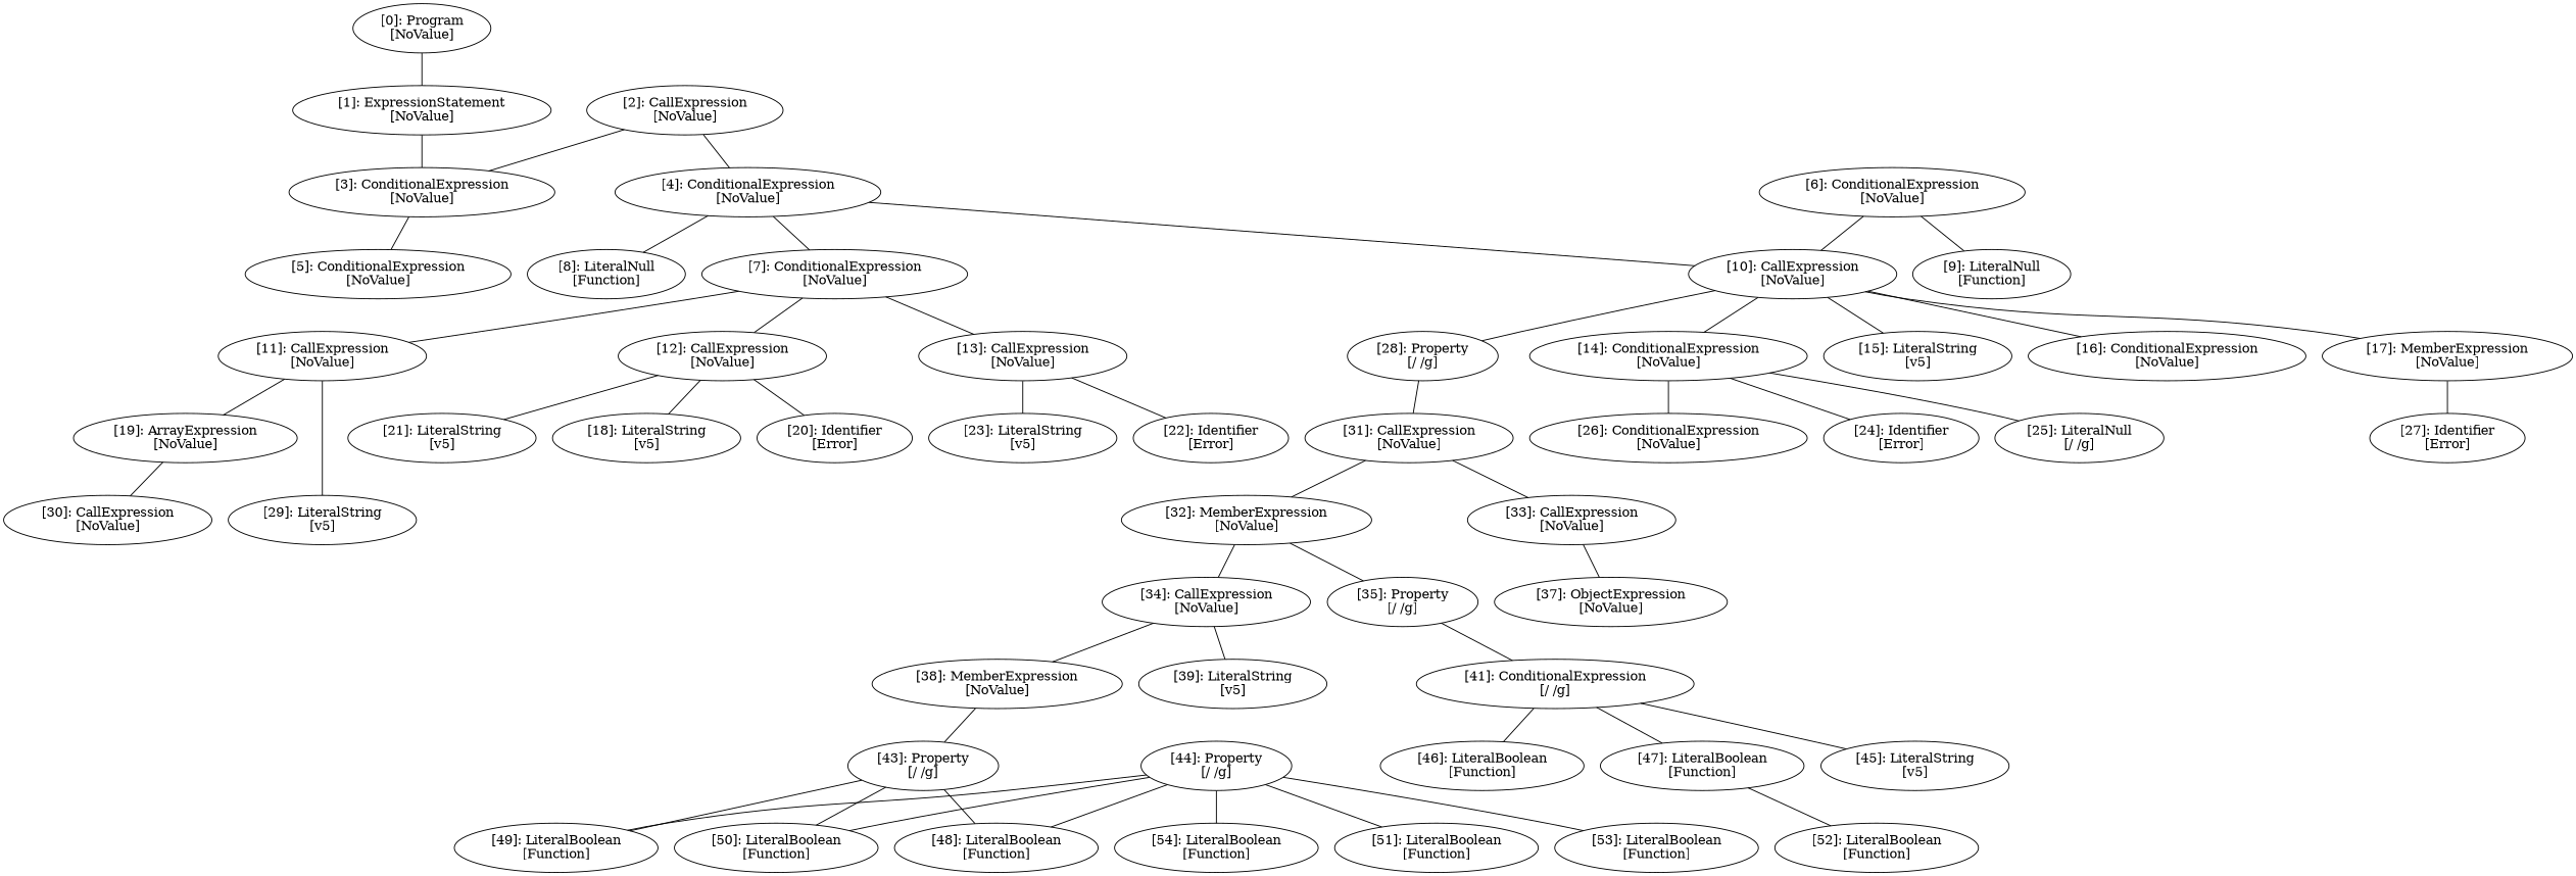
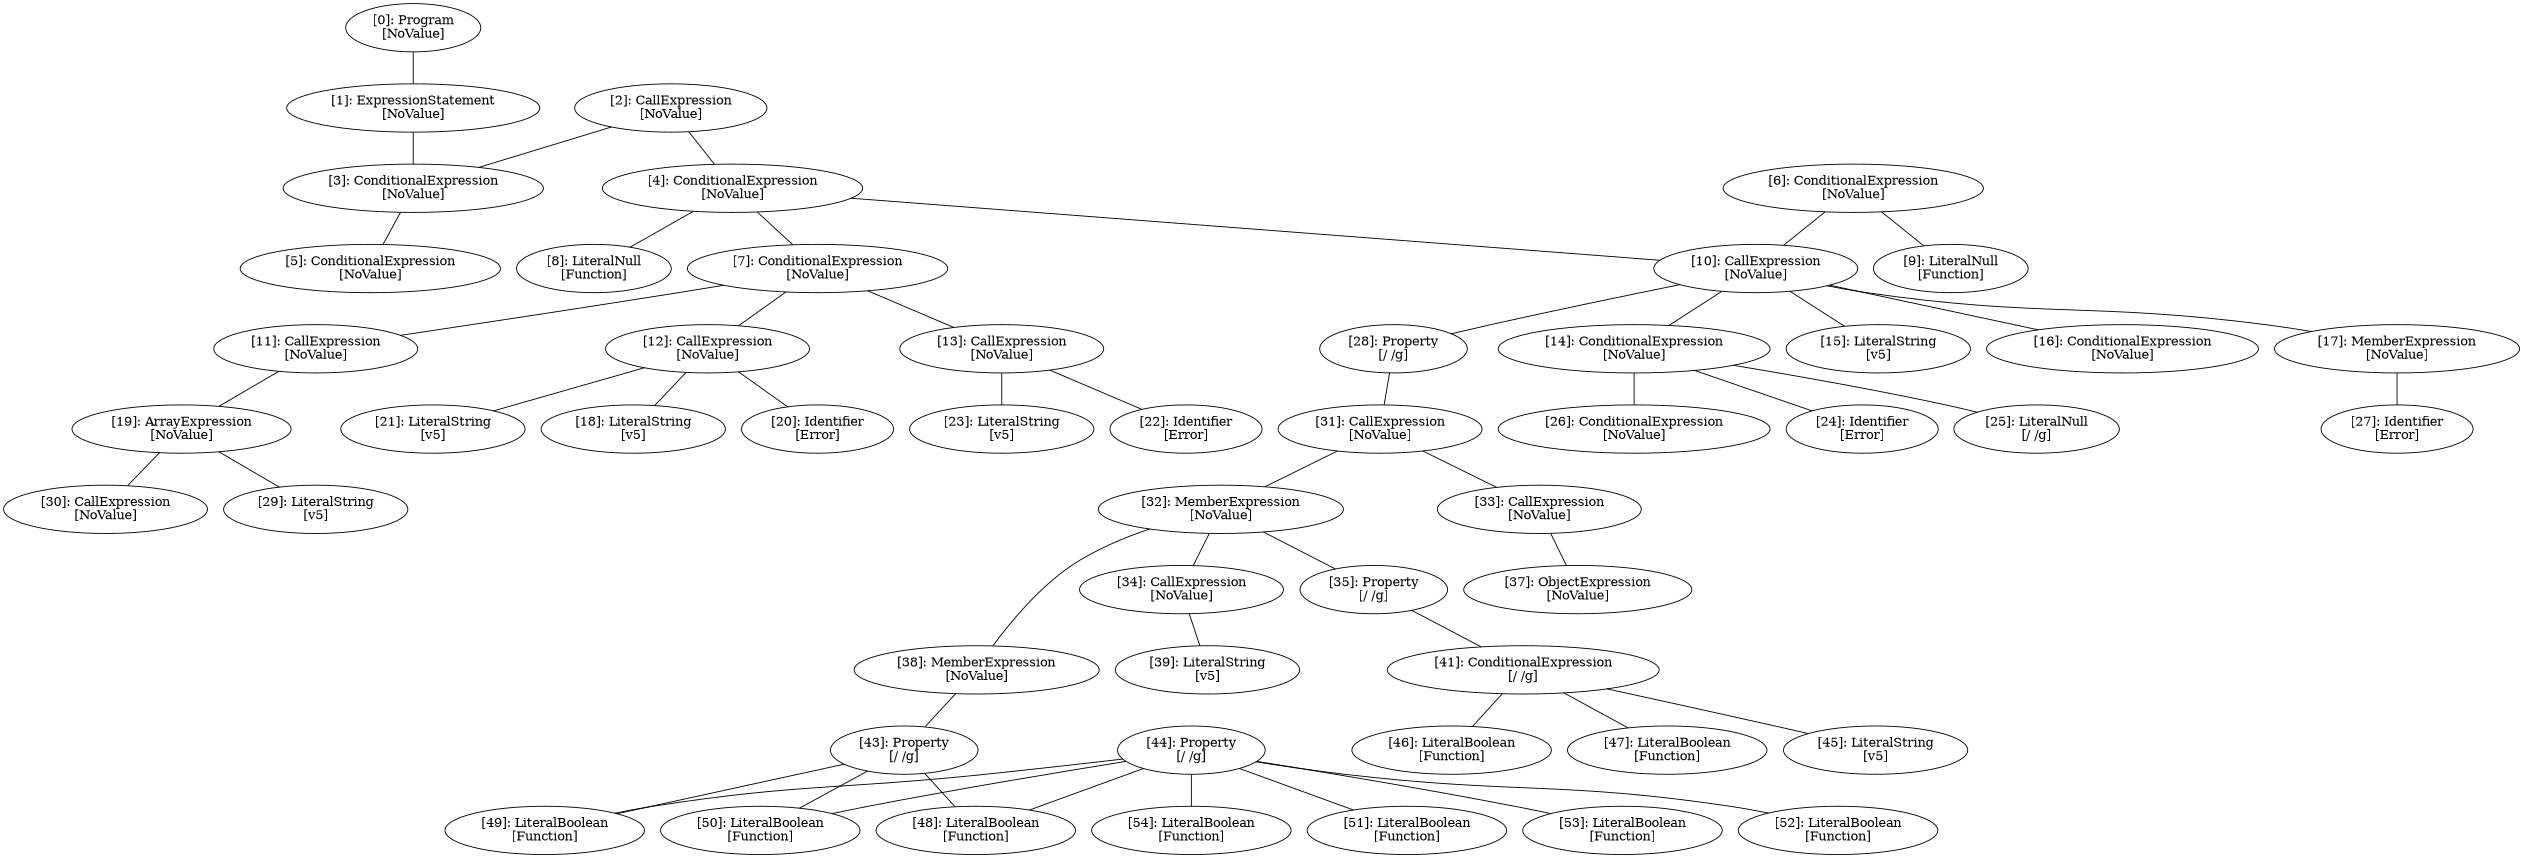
  graph {
    n1 [label="[0]: Program\n[NoValue]"]
    n2 [label="[1]: ExpressionStatement\n[NoValue]"]
    n3 [label="[3]: ConditionalExpression\n[NoValue]"]
    n4 [label="[2]: CallExpression\n[NoValue]"]
    n5 [label="[4]: ConditionalExpression\n[NoValue]"]
    n6 [label="[5]: ConditionalExpression\n[NoValue]"]
    n7 [label="[7]: ConditionalExpression\n[NoValue]"]
    n8 [label="[8]: LiteralNull\n[Function]"]
    n9 [label="[10]: CallExpression\n[NoValue]"]
    n10 [label="[6]: ConditionalExpression\n[NoValue]"]
    n11 [label="[9]: LiteralNull\n[Function]"]
    n12 [label="[11]: CallExpression\n[NoValue]"]
    n13 [label="[12]: CallExpression\n[NoValue]"]
    n14 [label="[13]: CallExpression\n[NoValue]"]
    n15 [label="[14]: ConditionalExpression\n[NoValue]"]
    n16 [label="[15]: LiteralString\n[v5]"]
    n17 [label="[16]: ConditionalExpression\n[NoValue]"]
    n18 [label="[17]: MemberExpression\n[NoValue]"]
    n19 [label="[28]: Property\n[/ /g]"]
    n20 [label="[19]: ArrayExpression\n[NoValue]"]
    n21 [label="[18]: LiteralString\n[v5]"]
    n22 [label="[20]: Identifier\n[Error]"]
    n23 [label="[21]: LiteralString\n[v5]"]
    n24 [label="[22]: Identifier\n[Error]"]
    n25 [label="[23]: LiteralString\n[v5]"]
    n26 [label="[24]: Identifier\n[Error]"]
    n27 [label="[25]: LiteralNull\n[/ /g]"]
    n28 [label="[26]: ConditionalExpression\n[NoValue]"]
    n29 [label="[27]: Identifier\n[Error]"]
    n30 [label="[29]: LiteralString\n[v5]"]
    n31 [label="[30]: CallExpression\n[NoValue]"]
    n32 [label="[31]: CallExpression\n[NoValue]"]
    n33 [label="[32]: MemberExpression\n[NoValue]"]
    n34 [label="[33]: CallExpression\n[NoValue]"]
    n35 [label="[34]: CallExpression\n[NoValue]"]
    n36 [label="[35]: Property\n[/ /g]"]
    n37 [label="[37]: ObjectExpression\n[NoValue]"]
    n38 [label="[38]: MemberExpression\n[NoValue]"]
    n39 [label="[39]: LiteralString\n[v5]"]
    n40 [label="[41]: ConditionalExpression\n[/ /g]"]
    n41 [label="[43]: Property\n[/ /g]"]
    n42 [label="[45]: LiteralString\n[v5]"]
    n43 [label="[46]: LiteralBoolean\n[Function]"]
    n44 [label="[47]: LiteralBoolean\n[Function]"]
    n45 [label="[48]: LiteralBoolean\n[Function]"]
    n46 [label="[49]: LiteralBoolean\n[Function]"]
    n47 [label="[50]: LiteralBoolean\n[Function]"]
    n48 [label="[44]: Property\n[/ /g]"]
    n49 [label="[51]: LiteralBoolean\n[Function]"]
    n50 [label="[52]: LiteralBoolean\n[Function]"]
    n51 [label="[53]: LiteralBoolean\n[Function]"]
    n52 [label="[54]: LiteralBoolean\n[Function]"]
    n1 -- n2
    n2 -- n3
    n3 -- n6
    n4 -- n3
    n4 -- n5
    n5 -- n7
    n5 -- n8
    n5 -- n9
    n7 -- n12
    n7 -- n13
    n7 -- n14
    n9 -- n15
    n9 -- n16
    n9 -- n17
    n9 -- n18
    n9 -- n19
    n10 -- n9
    n10 -- n11
    n12 -- n20
    n13 -- n21
    n13 -- n22
    n13 -- n23
    n14 -- n24
    n14 -- n25
    n15 -- n26
    n15 -- n27
    n15 -- n28
    n18 -- n29
    n19 -- n32
-   n12 -- n30
+   n20 -- n30
    n20 -- n31
    n32 -- n33
    n32 -- n34
    n33 -- n35
    n33 -- n36
    n34 -- n37
-   n35 -- n38
+   n33 -- n38
    n35 -- n39
    n36 -- n40
    n38 -- n41
    n40 -- n42
    n40 -- n43
    n40 -- n44
    n41 -- n45
    n41 -- n46
    n41 -- n47
    n48 -- n45
    n48 -- n46
    n48 -- n47
    n48 -- n49
-   n44 -- n50
+   n48 -- n50
    n48 -- n51
    n48 -- n52
  }
